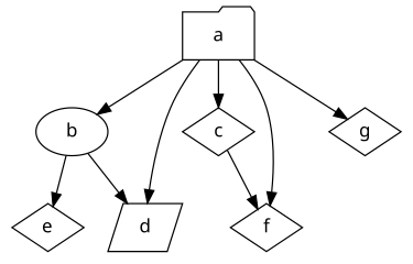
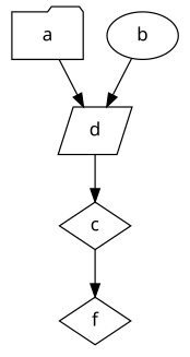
  digraph {
    fontname="Noto Sans"
    node [fontname="Noto Sans" shape=diamond]
    edge [fontname="Noto Sans"]
    n1 [label=a shape=folder]
    n2 [label=b shape=ellipse]
    n3 [label=c]
    n4 [label=d shape=parallelogram]
    n5 [label=f]
-   n6 [label=g]
-   n7 [label=e]
-   n1 -> n2
-   n1 -> n3
+   n4 -> n3
    n1 -> n4
-   n1 -> n5
-   n1 -> n6
    n2 -> n4
-   n2 -> n7
    n3 -> n5
  }
